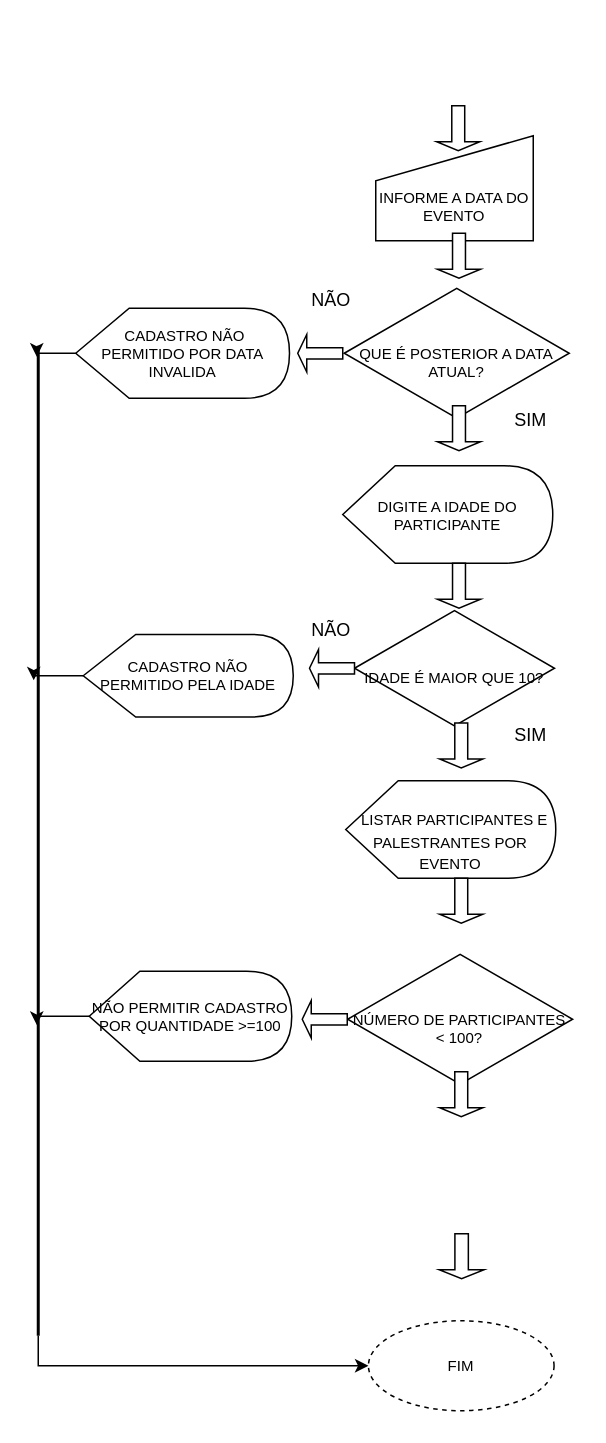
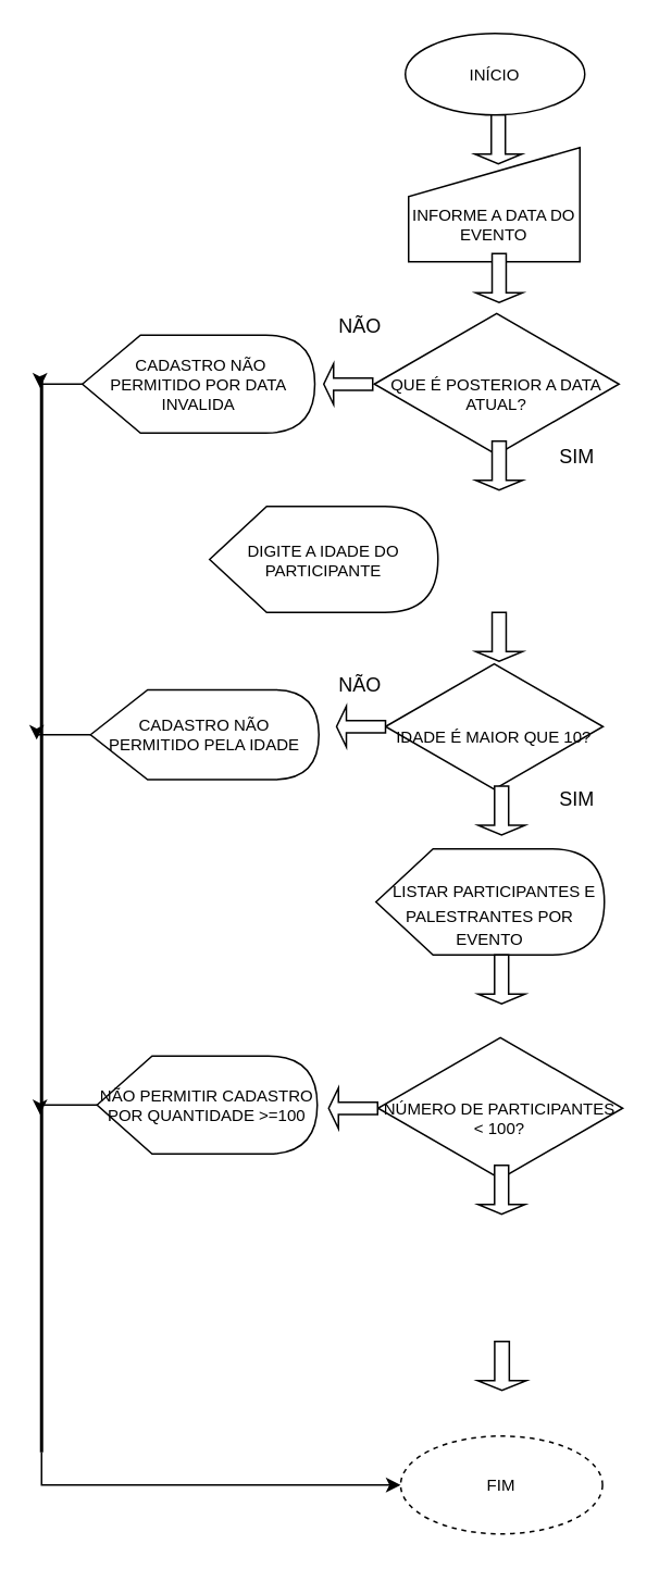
  <mxCell id="0" />
  <mxCell id="1" parent="0" />
+ <mxCell id="2" value="INÍCIO" style="ellipse;whiteSpace=wrap;html=1;fontSize=10;" vertex="1" parent="1"><mxGeometry x="248" y="20" width="110" height="50" as="geometry" /></mxCell>
  <mxCell id="3" value="&lt;br style=&quot;font-size: 10px;&quot;&gt;&lt;br style=&quot;font-size: 10px;&quot;&gt;INFORME A DATA DO EVENTO" style="shape=manualInput;whiteSpace=wrap;html=1;fontSize=10;" vertex="1" parent="1"><mxGeometry x="250" y="90" width="105" height="70" as="geometry" /></mxCell>
  <mxCell id="4" value="&lt;br style=&quot;font-size: 10px;&quot;&gt;QUE É POSTERIOR A DATA ATUAL?" style="html=1;whiteSpace=wrap;aspect=fixed;shape=isoRectangle;fontSize=10;" vertex="1" parent="1"><mxGeometry x="229" y="190" width="150" height="90" as="geometry" /></mxCell>
  <mxCell id="5" style="edgeStyle=orthogonalEdgeStyle;rounded=0;orthogonalLoop=1;jettySize=auto;html=1;exitX=0;exitY=0.5;exitDx=0;exitDy=0;exitPerimeter=0;entryX=0.011;entryY=0.6;entryDx=0;entryDy=0;entryPerimeter=0;fontSize=10;" edge="1" parent="1" source="6" target="24"><mxGeometry relative="1" as="geometry" /></mxCell>
  <mxCell id="6" value="&amp;nbsp;CADASTRO NÃO PERMITIDO POR DATA INVALIDA" style="shape=display;whiteSpace=wrap;html=1;fontSize=10;" vertex="1" parent="1"><mxGeometry x="50" y="205" width="142.5" height="60" as="geometry" /></mxCell>
  <mxCell id="7" value="NÃO" style="text;html=1;align=center;verticalAlign=middle;resizable=0;points=[];autosize=1;strokeColor=none;fillColor=none;" vertex="1" parent="1"><mxGeometry x="195" y="185" width="50" height="30" as="geometry" /></mxCell>
  <mxCell id="8" value="SIM" style="text;html=1;align=center;verticalAlign=middle;resizable=0;points=[];autosize=1;strokeColor=none;fillColor=none;" vertex="1" parent="1"><mxGeometry x="332.5" y="265" width="40" height="30" as="geometry" /></mxCell>
- <mxCell id="9" value="DIGITE A IDADE DO PARTICIPANTE" style="shape=display;whiteSpace=wrap;html=1;fontSize=10;" vertex="1" parent="1"><mxGeometry x="228" y="310" width="140" height="65" as="geometry" /></mxCell>
+ <mxCell id="9" value="DIGITE A IDADE DO PARTICIPANTE" style="shape=display;whiteSpace=wrap;html=1;fontSize=10;" vertex="1" parent="1"><mxGeometry x="128" y="310" width="140" height="65" as="geometry" /></mxCell>
  <mxCell id="10" value="" style="shape=singleArrow;direction=west;whiteSpace=wrap;html=1;" vertex="1" parent="1"><mxGeometry x="198" y="222.5" width="30" height="25" as="geometry" /></mxCell>
  <mxCell id="11" value="&lt;br style=&quot;font-size: 10px;&quot;&gt;IDADE É MAIOR QUE 10?" style="html=1;whiteSpace=wrap;aspect=fixed;shape=isoRectangle;fontSize=10;" vertex="1" parent="1"><mxGeometry x="235.84" y="405" width="133.33" height="80" as="geometry" /></mxCell>
  <mxCell id="12" value="NÃO" style="text;html=1;align=center;verticalAlign=middle;resizable=0;points=[];autosize=1;strokeColor=none;fillColor=none;" vertex="1" parent="1"><mxGeometry x="195" y="405" width="50" height="30" as="geometry" /></mxCell>
  <mxCell id="13" value="SIM" style="text;html=1;align=center;verticalAlign=middle;resizable=0;points=[];autosize=1;strokeColor=none;fillColor=none;" vertex="1" parent="1"><mxGeometry x="333" y="475" width="40" height="30" as="geometry" /></mxCell>
  <mxCell id="14" style="edgeStyle=orthogonalEdgeStyle;rounded=0;orthogonalLoop=1;jettySize=auto;html=1;exitX=0;exitY=0.5;exitDx=0;exitDy=0;exitPerimeter=0;entryX=0.338;entryY=0.8;entryDx=0;entryDy=0;entryPerimeter=0;fontSize=10;" edge="1" parent="1" source="15" target="24"><mxGeometry relative="1" as="geometry" /></mxCell>
  <mxCell id="15" value="CADASTRO NÃO PERMITIDO PELA IDADE" style="shape=display;whiteSpace=wrap;html=1;fontSize=10;" vertex="1" parent="1"><mxGeometry x="55" y="422.5" width="140" height="55" as="geometry" /></mxCell>
  <mxCell id="16" value="&lt;font style=&quot;font-size: 10px;&quot;&gt;&amp;nbsp; &lt;br&gt;&amp;nbsp; &amp;nbsp;LISTAR PARTICIPANTES E&amp;nbsp; PALESTRANTES POR EVENTO&lt;/font&gt;" style="shape=display;whiteSpace=wrap;html=1;" vertex="1" parent="1"><mxGeometry x="230" y="520" width="140" height="65" as="geometry" /></mxCell>
  <mxCell id="17" value="&lt;br&gt;NÚMERO DE PARTICIPANTES &amp;lt; 100?" style="html=1;whiteSpace=wrap;aspect=fixed;shape=isoRectangle;fontSize=10;" vertex="1" parent="1"><mxGeometry x="231.25" y="634" width="150" height="90" as="geometry" /></mxCell>
  <mxCell id="18" value="" style="shape=singleArrow;direction=south;whiteSpace=wrap;html=1;fontSize=10;" vertex="1" parent="1"><mxGeometry x="292.63" y="714" width="28.75" height="30" as="geometry" /></mxCell>
  <mxCell id="19" style="edgeStyle=orthogonalEdgeStyle;rounded=0;orthogonalLoop=1;jettySize=auto;html=1;exitX=0;exitY=0.5;exitDx=0;exitDy=0;exitPerimeter=0;entryX=0.686;entryY=0.6;entryDx=0;entryDy=0;entryPerimeter=0;fontSize=10;" edge="1" parent="1" source="20" target="24"><mxGeometry relative="1" as="geometry" /></mxCell>
  <mxCell id="20" value="NÃO PERMITIR CADASTRO POR QUANTIDADE &amp;gt;=100" style="shape=display;whiteSpace=wrap;html=1;fontSize=10;" vertex="1" parent="1"><mxGeometry x="59" y="647" width="135" height="60" as="geometry" /></mxCell>
  <mxCell id="21" value="" style="shape=singleArrow;direction=south;whiteSpace=wrap;html=1;fontSize=10;" vertex="1" parent="1"><mxGeometry x="292.31" y="822" width="29.87" height="30" as="geometry" /></mxCell>
  <mxCell id="22" value="FIM" style="ellipse;whiteSpace=wrap;html=1;fontSize=10;dashed=1;" vertex="1" parent="1"><mxGeometry x="245.13" y="880" width="123.75" height="60" as="geometry" /></mxCell>
  <mxCell id="23" style="edgeStyle=orthogonalEdgeStyle;rounded=0;orthogonalLoop=1;jettySize=auto;html=1;exitX=1;exitY=0.5;exitDx=0;exitDy=0;exitPerimeter=0;entryX=0;entryY=0.5;entryDx=0;entryDy=0;fontSize=10;" edge="1" parent="1" source="24" target="22"><mxGeometry relative="1" as="geometry" /></mxCell>
  <mxCell id="24" value="" style="line;strokeWidth=2;direction=south;html=1;fontSize=10;" vertex="1" parent="1"><mxGeometry x="20" y="230" width="10" height="660" as="geometry" /></mxCell>
  <mxCell id="25" value="" style="shape=singleArrow;direction=south;whiteSpace=wrap;html=1;fontSize=10;" vertex="1" parent="1"><mxGeometry x="292.62" y="585" width="28.75" height="30" as="geometry" /></mxCell>
  <mxCell id="26" value="" style="shape=singleArrow;direction=south;whiteSpace=wrap;html=1;fontSize=10;" vertex="1" parent="1"><mxGeometry x="292.63" y="481.5" width="28.75" height="30" as="geometry" /></mxCell>
  <mxCell id="27" value="" style="shape=singleArrow;direction=south;whiteSpace=wrap;html=1;fontSize=10;" vertex="1" parent="1"><mxGeometry x="291.12" y="375" width="28.75" height="30" as="geometry" /></mxCell>
  <mxCell id="28" value="" style="shape=singleArrow;direction=south;whiteSpace=wrap;html=1;fontSize=10;" vertex="1" parent="1"><mxGeometry x="291.13" y="270" width="28.75" height="30" as="geometry" /></mxCell>
  <mxCell id="29" value="" style="shape=singleArrow;direction=south;whiteSpace=wrap;html=1;fontSize=10;" vertex="1" parent="1"><mxGeometry x="290.63" y="70" width="28.75" height="30" as="geometry" /></mxCell>
  <mxCell id="30" value="" style="shape=singleArrow;direction=south;whiteSpace=wrap;html=1;fontSize=10;" vertex="1" parent="1"><mxGeometry x="291.12" y="155" width="28.75" height="30" as="geometry" /></mxCell>
  <mxCell id="31" value="" style="shape=singleArrow;direction=west;whiteSpace=wrap;html=1;" vertex="1" parent="1"><mxGeometry x="205.84" y="432.5" width="30" height="25" as="geometry" /></mxCell>
  <mxCell id="32" value="" style="shape=singleArrow;direction=west;whiteSpace=wrap;html=1;" vertex="1" parent="1"><mxGeometry x="201" y="666.5" width="30" height="25" as="geometry" /></mxCell>
